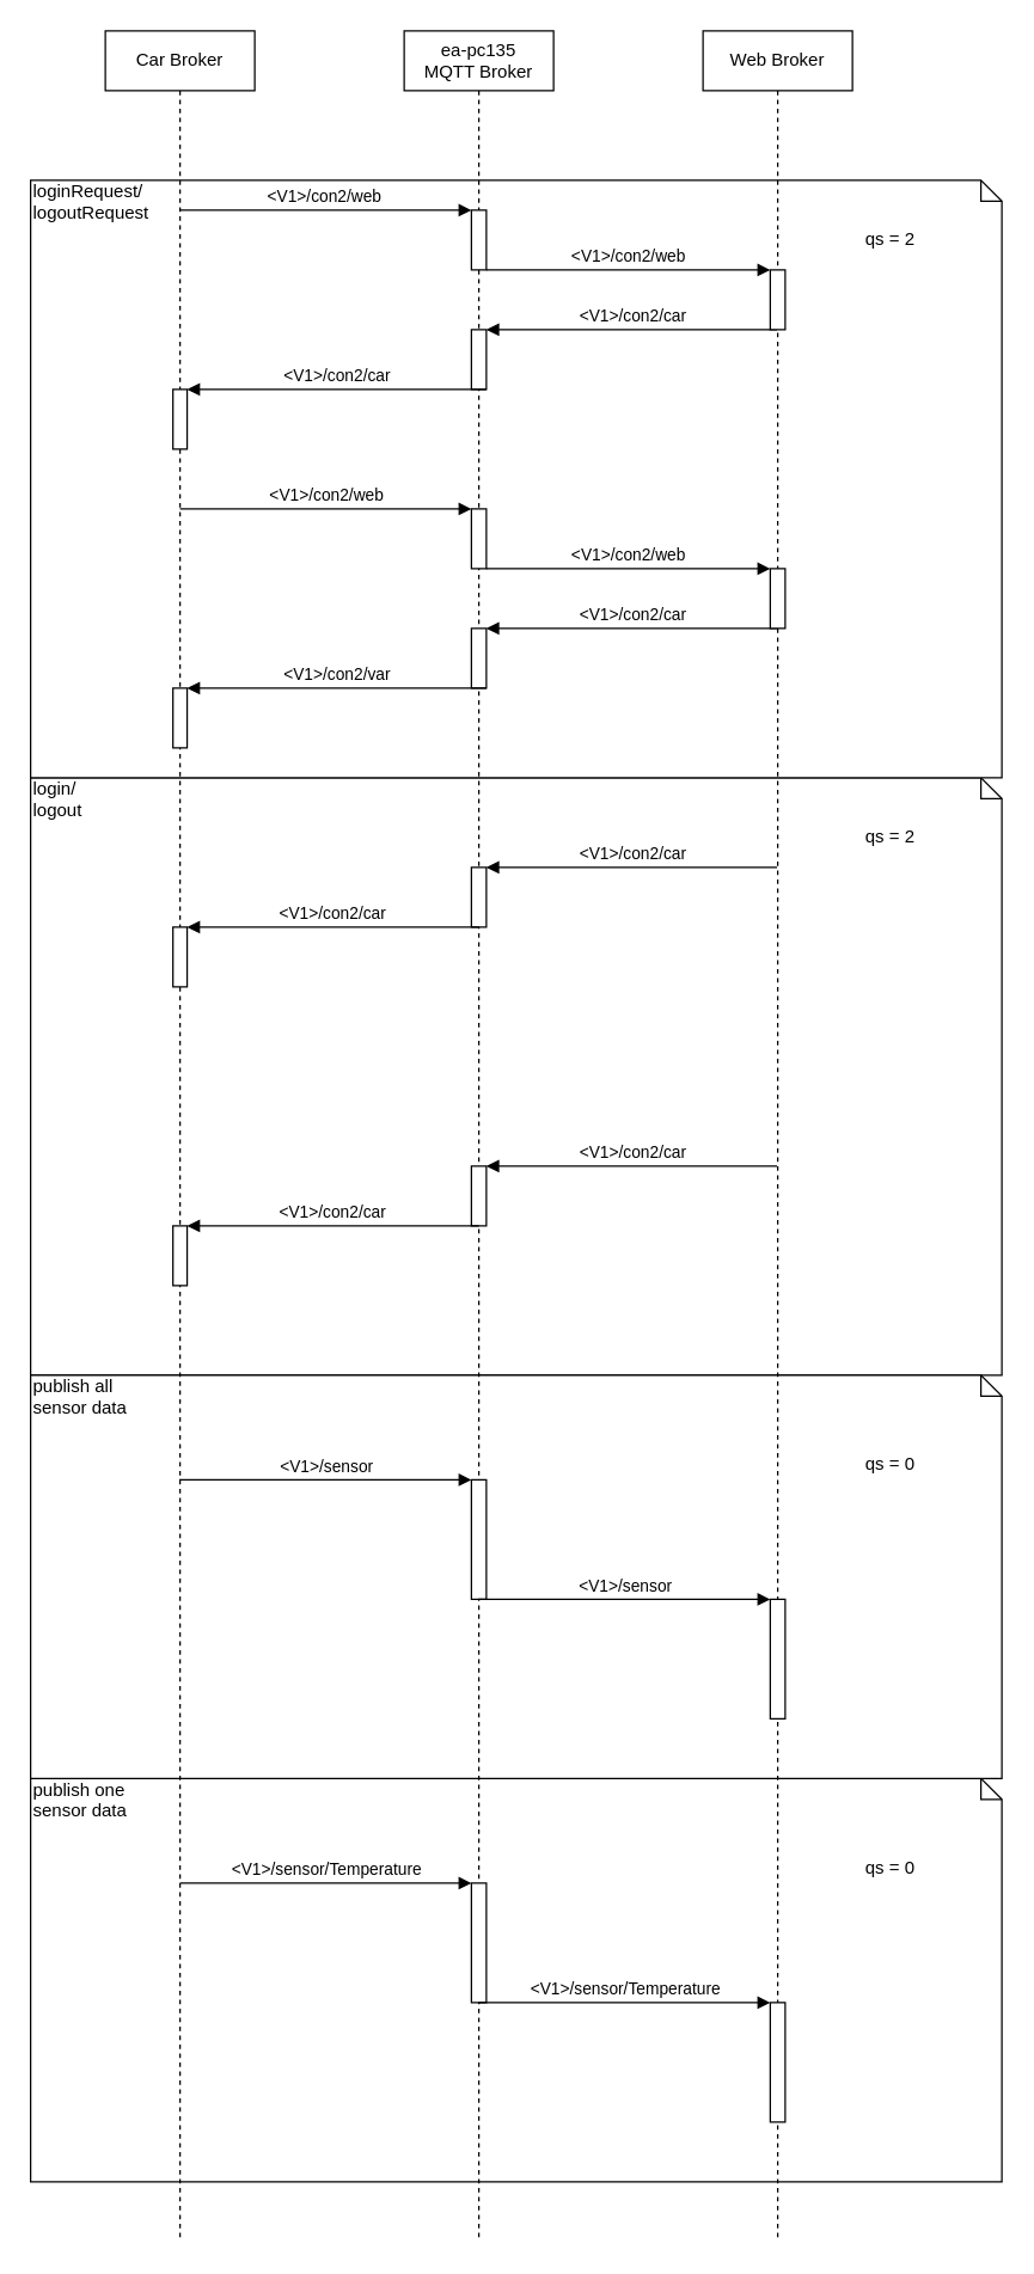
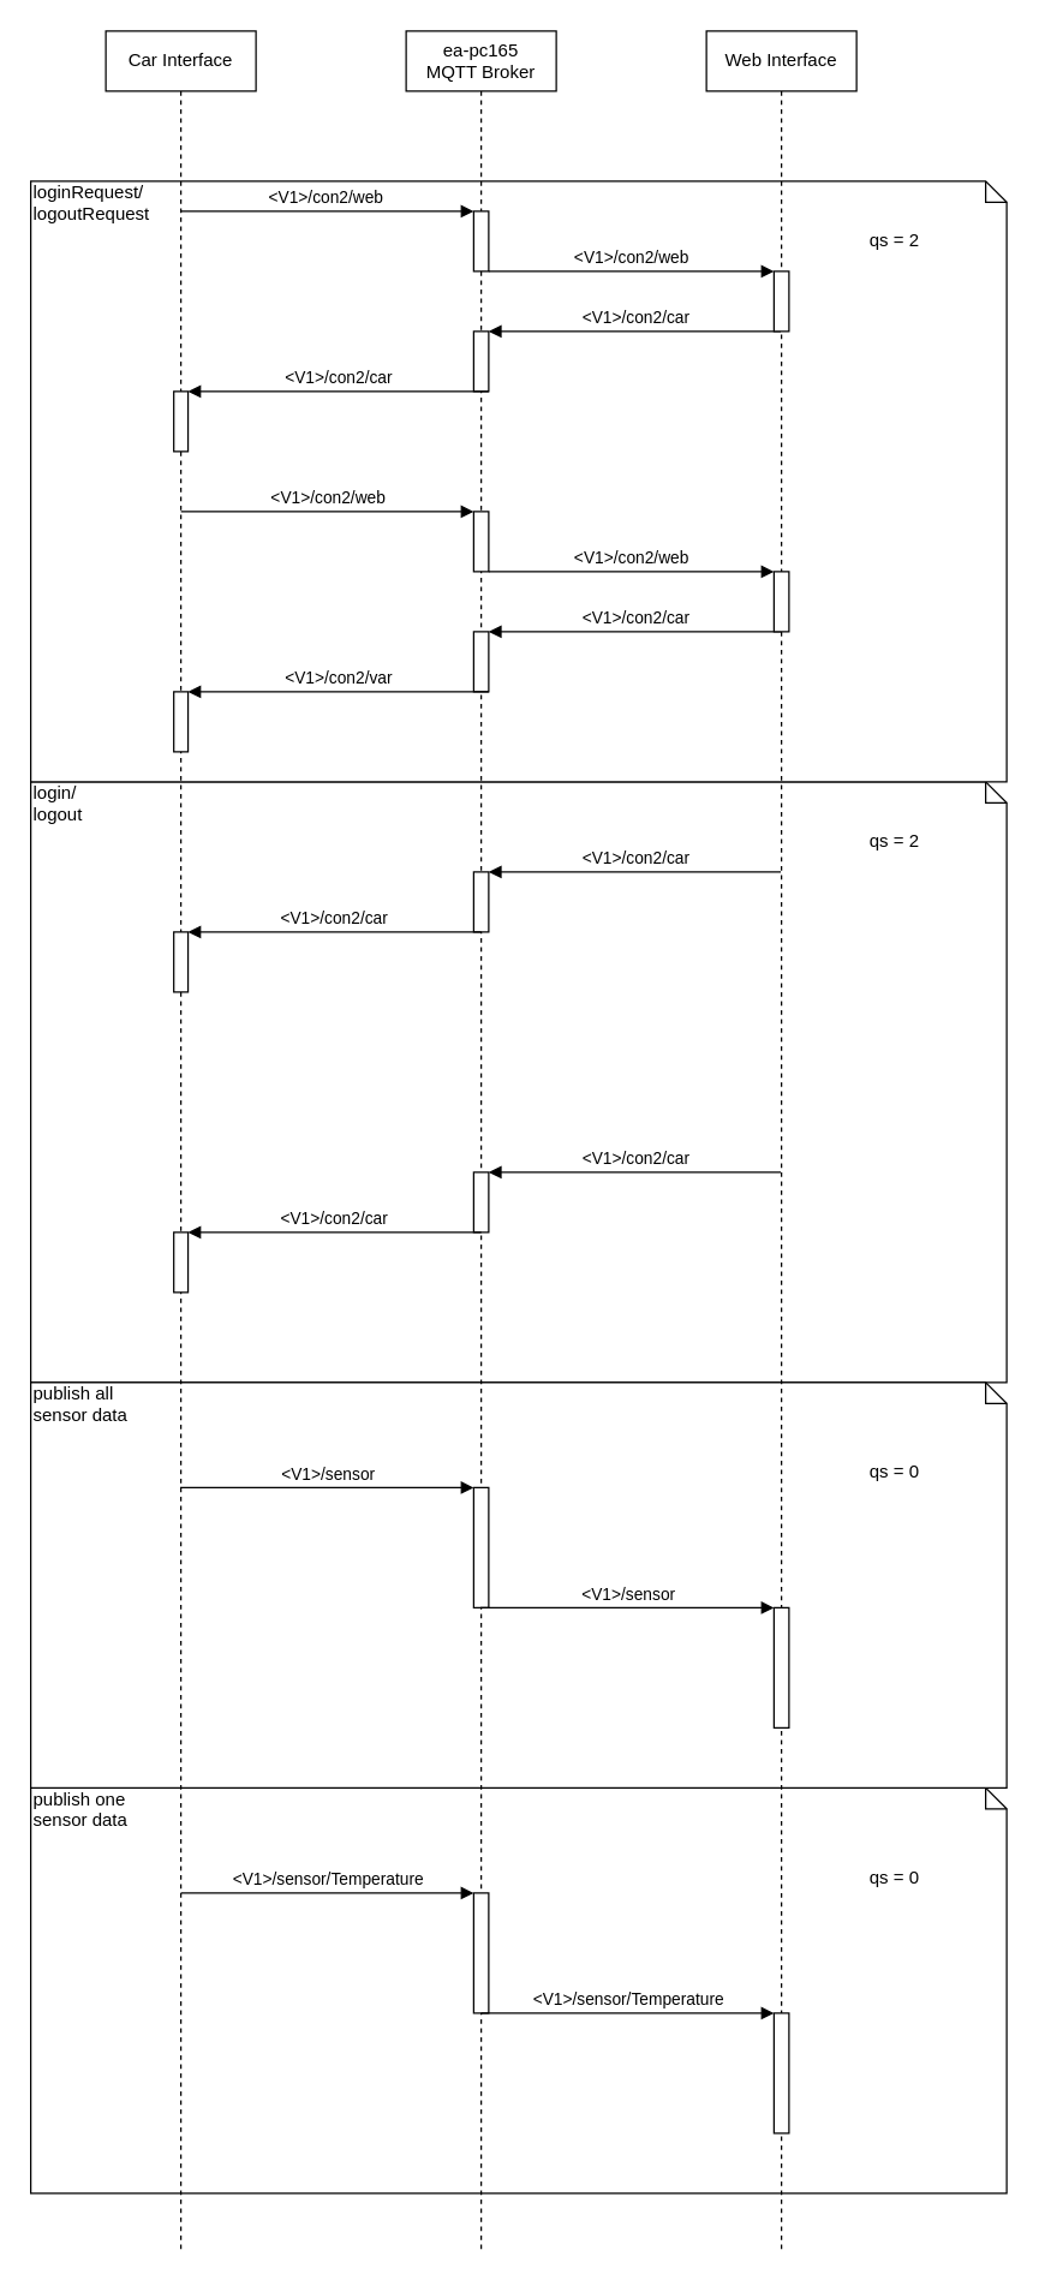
  <mxCell id="0" />
  <mxCell id="1" parent="0" />
  <mxCell id="2" value="login/&lt;br&gt;logout" style="shape=note;whiteSpace=wrap;html=1;size=14;verticalAlign=top;align=left;spacingTop=-6;" vertex="1" parent="1"><mxGeometry x="20" y="520" width="650" height="400" as="geometry" /></mxCell>
  <mxCell id="3" value="publish one&amp;nbsp;&lt;br&gt;sensor data" style="shape=note;whiteSpace=wrap;html=1;size=14;verticalAlign=top;align=left;spacingTop=-6;" vertex="1" parent="1"><mxGeometry x="20" y="1190" width="650" height="270" as="geometry" /></mxCell>
  <mxCell id="4" value="publish all&lt;br&gt;sensor data" style="shape=note;whiteSpace=wrap;html=1;size=14;verticalAlign=top;align=left;spacingTop=-6;" vertex="1" parent="1"><mxGeometry x="20" y="920" width="650" height="270" as="geometry" /></mxCell>
  <mxCell id="5" value="loginRequest/&lt;br&gt;logoutRequest" style="shape=note;whiteSpace=wrap;html=1;size=14;verticalAlign=top;align=left;spacingTop=-6;" vertex="1" parent="1"><mxGeometry x="20" y="120" width="650" height="400" as="geometry" /></mxCell>
- <mxCell id="6" value="Car Broker" style="shape=umlLifeline;perimeter=lifelinePerimeter;whiteSpace=wrap;html=1;container=1;collapsible=0;recursiveResize=0;outlineConnect=0;" vertex="1" parent="1"><mxGeometry x="70" y="20" width="100" height="1480" as="geometry" /></mxCell>
+ <mxCell id="6" value="Car Interface" style="shape=umlLifeline;perimeter=lifelinePerimeter;whiteSpace=wrap;html=1;container=1;collapsible=0;recursiveResize=0;outlineConnect=0;" vertex="1" parent="1"><mxGeometry x="70" y="20" width="100" height="1480" as="geometry" /></mxCell>
  <mxCell id="7" value="" style="html=1;points=[];perimeter=orthogonalPerimeter;" vertex="1" parent="6"><mxGeometry x="45.25" y="240" width="9.5" height="40" as="geometry" /></mxCell>
- <mxCell id="8" value="ea-pc135 &lt;br&gt;MQTT Broker" style="shape=umlLifeline;perimeter=lifelinePerimeter;whiteSpace=wrap;html=1;container=1;collapsible=0;recursiveResize=0;outlineConnect=0;" vertex="1" parent="1"><mxGeometry x="270" y="20" width="100" height="1480" as="geometry" /></mxCell>
+ <mxCell id="8" value="ea-pc165 &lt;br&gt;MQTT Broker" style="shape=umlLifeline;perimeter=lifelinePerimeter;whiteSpace=wrap;html=1;container=1;collapsible=0;recursiveResize=0;outlineConnect=0;" vertex="1" parent="1"><mxGeometry x="270" y="20" width="100" height="1480" as="geometry" /></mxCell>
  <mxCell id="9" value="" style="html=1;points=[];perimeter=orthogonalPerimeter;" vertex="1" parent="8"><mxGeometry x="45" y="200" width="10" height="40" as="geometry" /></mxCell>
  <mxCell id="10" value="&amp;lt;V1&amp;gt;/con2/car" style="html=1;verticalAlign=bottom;endArrow=block;entryX=1;entryY=0;" edge="1" parent="8" target="9"><mxGeometry relative="1" as="geometry"><mxPoint x="249.5" y="200.0" as="sourcePoint" /></mxGeometry></mxCell>
  <mxCell id="11" value="" style="html=1;points=[];perimeter=orthogonalPerimeter;" vertex="1" parent="8"><mxGeometry x="45" y="970" width="10" height="80" as="geometry" /></mxCell>
  <mxCell id="12" value="" style="html=1;points=[];perimeter=orthogonalPerimeter;" vertex="1" parent="1"><mxGeometry x="315" y="140" width="10" height="40" as="geometry" /></mxCell>
  <mxCell id="13" value="&amp;lt;V1&amp;gt;/con2/web&amp;nbsp;" style="html=1;verticalAlign=bottom;endArrow=block;entryX=0;entryY=0;" edge="1" target="12" parent="1"><mxGeometry relative="1" as="geometry"><mxPoint x="120" y="140" as="sourcePoint" /></mxGeometry></mxCell>
  <mxCell id="14" value="&amp;lt;V1&amp;gt;/con2/car" style="html=1;verticalAlign=bottom;endArrow=block;entryX=1;entryY=0;" edge="1" target="7" parent="1"><mxGeometry relative="1" as="geometry"><mxPoint x="325" y="260" as="sourcePoint" /></mxGeometry></mxCell>
- <mxCell id="15" value="Web Broker" style="shape=umlLifeline;perimeter=lifelinePerimeter;whiteSpace=wrap;html=1;container=1;collapsible=0;recursiveResize=0;outlineConnect=0;" vertex="1" parent="1"><mxGeometry x="470" y="20" width="100" height="1480" as="geometry" /></mxCell>
+ <mxCell id="15" value="Web Interface" style="shape=umlLifeline;perimeter=lifelinePerimeter;whiteSpace=wrap;html=1;container=1;collapsible=0;recursiveResize=0;outlineConnect=0;" vertex="1" parent="1"><mxGeometry x="470" y="20" width="100" height="1480" as="geometry" /></mxCell>
  <mxCell id="16" value="" style="html=1;points=[];perimeter=orthogonalPerimeter;" vertex="1" parent="15"><mxGeometry x="45" y="160" width="10" height="40" as="geometry" /></mxCell>
  <mxCell id="17" value="" style="html=1;points=[];perimeter=orthogonalPerimeter;" vertex="1" parent="15"><mxGeometry x="45" y="1050" width="10" height="80" as="geometry" /></mxCell>
  <mxCell id="18" value="&amp;lt;V1&amp;gt;/con2/web" style="html=1;verticalAlign=bottom;endArrow=block;entryX=0;entryY=0;" edge="1" target="16" parent="1"><mxGeometry relative="1" as="geometry"><mxPoint x="325" y="180" as="sourcePoint" /></mxGeometry></mxCell>
  <mxCell id="19" value="qs = 2&lt;br&gt;" style="text;html=1;align=center;verticalAlign=middle;resizable=0;points=[];autosize=1;" vertex="1" parent="1"><mxGeometry x="570" y="150" width="50" height="20" as="geometry" /></mxCell>
  <mxCell id="20" value="" style="html=1;points=[];perimeter=orthogonalPerimeter;" vertex="1" parent="1"><mxGeometry x="115.25" y="460" width="9.5" height="40" as="geometry" /></mxCell>
  <mxCell id="21" value="" style="html=1;points=[];perimeter=orthogonalPerimeter;" vertex="1" parent="1"><mxGeometry x="115.25" y="820" width="9.5" height="40" as="geometry" /></mxCell>
  <mxCell id="22" value="" style="html=1;points=[];perimeter=orthogonalPerimeter;" vertex="1" parent="1"><mxGeometry x="315" y="420" width="10" height="40" as="geometry" /></mxCell>
  <mxCell id="23" value="&amp;lt;V1&amp;gt;/con2/car" style="html=1;verticalAlign=bottom;endArrow=block;entryX=1;entryY=0;" edge="1" parent="1" target="22"><mxGeometry relative="1" as="geometry"><mxPoint x="519.5" y="420" as="sourcePoint" /></mxGeometry></mxCell>
  <mxCell id="24" value="" style="html=1;points=[];perimeter=orthogonalPerimeter;" vertex="1" parent="1"><mxGeometry x="315" y="780" width="10" height="40" as="geometry" /></mxCell>
  <mxCell id="25" value="&amp;lt;V1&amp;gt;/con2/car" style="html=1;verticalAlign=bottom;endArrow=block;entryX=1;entryY=0;" edge="1" parent="1" target="21"><mxGeometry relative="1" as="geometry"><mxPoint x="320" y="820" as="sourcePoint" /></mxGeometry></mxCell>
  <mxCell id="26" value="" style="html=1;points=[];perimeter=orthogonalPerimeter;" vertex="1" parent="1"><mxGeometry x="315" y="340" width="10" height="40" as="geometry" /></mxCell>
  <mxCell id="27" value="&amp;lt;V1&amp;gt;/con2/web" style="html=1;verticalAlign=bottom;endArrow=block;entryX=0;entryY=0;" edge="1" parent="1" target="26"><mxGeometry relative="1" as="geometry"><mxPoint x="120" y="340" as="sourcePoint" /></mxGeometry></mxCell>
  <mxCell id="28" value="&amp;lt;V1&amp;gt;/con2/var" style="html=1;verticalAlign=bottom;endArrow=block;entryX=1;entryY=0;" edge="1" parent="1" target="20"><mxGeometry relative="1" as="geometry"><mxPoint x="325" y="460" as="sourcePoint" /></mxGeometry></mxCell>
  <mxCell id="29" value="" style="html=1;points=[];perimeter=orthogonalPerimeter;" vertex="1" parent="1"><mxGeometry x="515" y="380" width="10" height="40" as="geometry" /></mxCell>
  <mxCell id="30" value="&amp;lt;V1&amp;gt;/con2/web" style="html=1;verticalAlign=bottom;endArrow=block;entryX=0;entryY=0;" edge="1" parent="1" target="29"><mxGeometry relative="1" as="geometry"><mxPoint x="325" y="380" as="sourcePoint" /></mxGeometry></mxCell>
  <mxCell id="31" value="&amp;lt;V1&amp;gt;/con2/car" style="html=1;verticalAlign=bottom;endArrow=block;entryX=1;entryY=0;" edge="1" parent="1" target="24"><mxGeometry relative="1" as="geometry"><mxPoint x="519.5" y="780" as="sourcePoint" /></mxGeometry></mxCell>
  <mxCell id="32" value="&amp;lt;V1&amp;gt;/sensor" style="html=1;verticalAlign=bottom;endArrow=block;entryX=0;entryY=0;" edge="1" target="11" parent="1" source="6"><mxGeometry relative="1" as="geometry"><mxPoint x="245" y="990" as="sourcePoint" /></mxGeometry></mxCell>
  <mxCell id="33" value="&amp;lt;V1&amp;gt;/sensor" style="html=1;verticalAlign=bottom;endArrow=block;entryX=0;entryY=0;" edge="1" target="17" parent="1" source="8"><mxGeometry relative="1" as="geometry"><mxPoint x="445" y="1070" as="sourcePoint" /></mxGeometry></mxCell>
  <mxCell id="34" value="qs = 0" style="text;html=1;align=center;verticalAlign=middle;resizable=0;points=[];autosize=1;" vertex="1" parent="1"><mxGeometry x="570" y="970" width="50" height="20" as="geometry" /></mxCell>
  <mxCell id="35" value="" style="html=1;points=[];perimeter=orthogonalPerimeter;" vertex="1" parent="1"><mxGeometry x="315" y="1260" width="10" height="80" as="geometry" /></mxCell>
  <mxCell id="36" value="" style="html=1;points=[];perimeter=orthogonalPerimeter;" vertex="1" parent="1"><mxGeometry x="515" y="1340" width="10" height="80" as="geometry" /></mxCell>
  <mxCell id="37" value="&amp;lt;V1&amp;gt;/sensor/Temperature" style="html=1;verticalAlign=bottom;endArrow=block;entryX=0;entryY=0;" edge="1" parent="1" target="35"><mxGeometry relative="1" as="geometry"><mxPoint x="119.929" y="1260" as="sourcePoint" /></mxGeometry></mxCell>
  <mxCell id="38" value="&amp;lt;V1&amp;gt;/sensor/Temperature" style="html=1;verticalAlign=bottom;endArrow=block;entryX=0;entryY=0;" edge="1" parent="1"><mxGeometry relative="1" as="geometry"><mxPoint x="319.929" y="1340" as="sourcePoint" /><mxPoint x="515" y="1340" as="targetPoint" /></mxGeometry></mxCell>
  <mxCell id="39" value="qs = 0" style="text;html=1;align=center;verticalAlign=middle;resizable=0;points=[];autosize=1;" vertex="1" parent="1"><mxGeometry x="570" y="1240" width="50" height="20" as="geometry" /></mxCell>
  <mxCell id="40" value="" style="html=1;points=[];perimeter=orthogonalPerimeter;" vertex="1" parent="1"><mxGeometry x="115.25" y="620" width="9.5" height="40" as="geometry" /></mxCell>
  <mxCell id="41" value="" style="html=1;points=[];perimeter=orthogonalPerimeter;" vertex="1" parent="1"><mxGeometry x="315" y="580" width="10" height="40" as="geometry" /></mxCell>
  <mxCell id="42" value="&amp;lt;V1&amp;gt;/con2/car" style="html=1;verticalAlign=bottom;endArrow=block;entryX=1;entryY=0;" edge="1" parent="1" target="40"><mxGeometry relative="1" as="geometry"><mxPoint x="320" y="620" as="sourcePoint" /></mxGeometry></mxCell>
  <mxCell id="43" value="&amp;lt;V1&amp;gt;/con2/car" style="html=1;verticalAlign=bottom;endArrow=block;entryX=1;entryY=0;" edge="1" parent="1" target="41"><mxGeometry relative="1" as="geometry"><mxPoint x="519.5" y="580" as="sourcePoint" /></mxGeometry></mxCell>
  <mxCell id="44" value="qs = 2" style="text;html=1;align=center;verticalAlign=middle;resizable=0;points=[];autosize=1;" vertex="1" parent="1"><mxGeometry x="570" y="550" width="50" height="20" as="geometry" /></mxCell>
